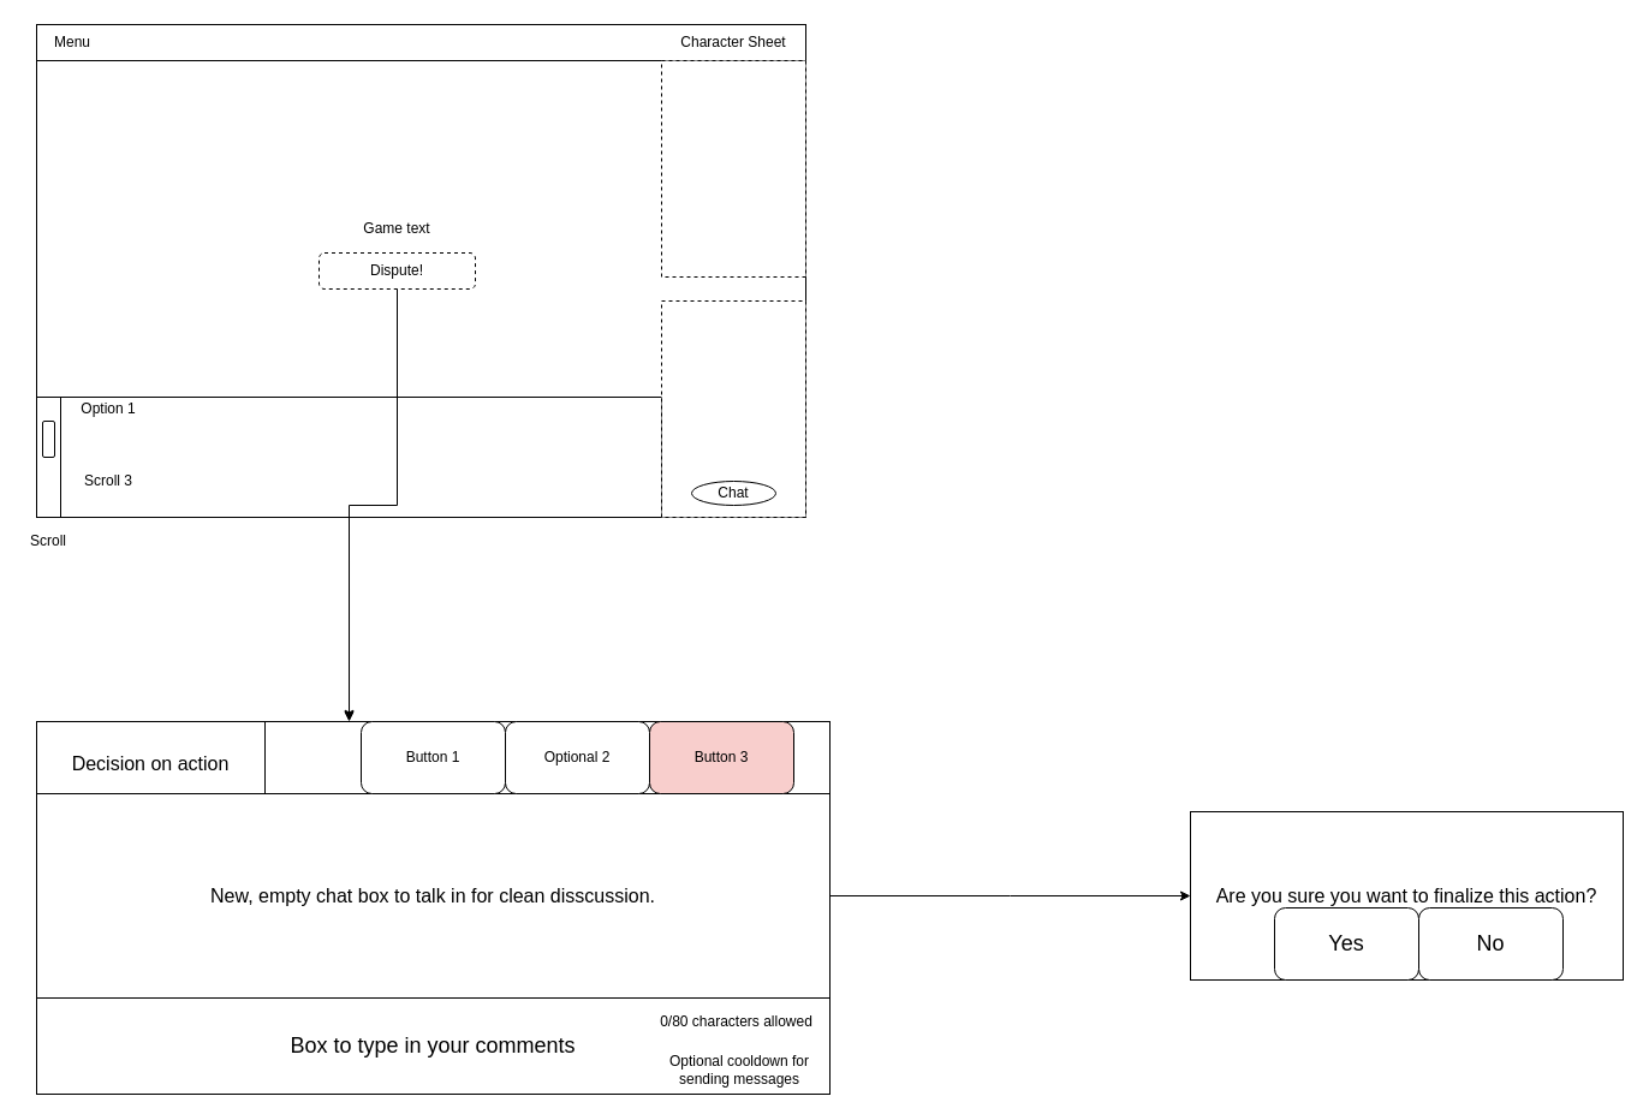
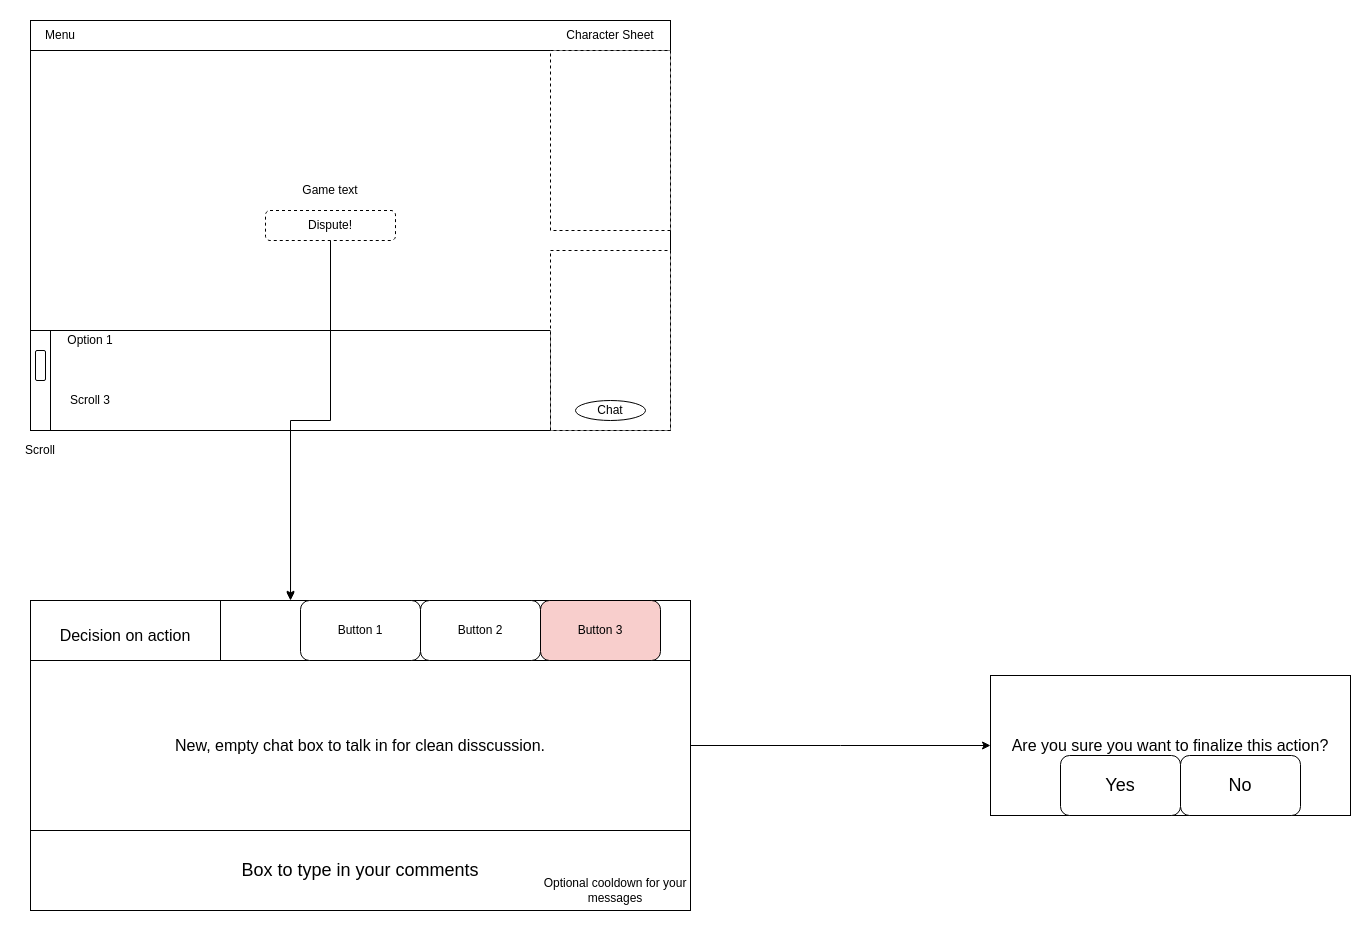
  <mxCell id="0" />
  <mxCell id="1" parent="0" />
  <mxCell id="2" value="" style="rounded=0;whiteSpace=wrap;html=1;" vertex="1" parent="1"><mxGeometry x="30" y="600" width="660" height="310" as="geometry" /></mxCell>
  <mxCell id="3" value="&lt;span style=&quot;font-size: 18px&quot;&gt;Box to type in your comments&lt;/span&gt;" style="rounded=0;whiteSpace=wrap;html=1;" vertex="1" parent="1"><mxGeometry x="30" y="830" width="660" height="80" as="geometry" /></mxCell>
  <mxCell id="4" value="" style="rounded=0;whiteSpace=wrap;html=1;" vertex="1" parent="1"><mxGeometry x="30" y="20" width="640" height="410" as="geometry" /></mxCell>
  <mxCell id="5" style="edgeStyle=orthogonalEdgeStyle;rounded=0;orthogonalLoop=1;jettySize=auto;html=1;" edge="1" parent="1" source="6"><mxGeometry relative="1" as="geometry"><mxPoint x="290" y="600" as="targetPoint" /></mxGeometry></mxCell>
  <mxCell id="6" value="" style="rounded=0;whiteSpace=wrap;html=1;" vertex="1" parent="1"><mxGeometry x="30" y="330" width="520" height="100" as="geometry" /></mxCell>
  <mxCell id="7" value="" style="rounded=0;whiteSpace=wrap;html=1;dashed=1;" vertex="1" parent="1"><mxGeometry x="550" y="250" width="120" height="180" as="geometry" /></mxCell>
  <mxCell id="8" value="" style="rounded=0;whiteSpace=wrap;html=1;" vertex="1" parent="1"><mxGeometry x="30" y="20" width="640" height="30" as="geometry" /></mxCell>
  <mxCell id="9" value="Game text" style="text;html=1;strokeColor=none;fillColor=none;align=center;verticalAlign=middle;whiteSpace=wrap;rounded=0;" vertex="1" parent="1"><mxGeometry x="300" y="180" width="60" height="20" as="geometry" /></mxCell>
  <mxCell id="10" value="Option 1&lt;span style=&quot;color: rgba(0 , 0 , 0 , 0) ; font-family: monospace ; font-size: 0px&quot;&gt;%3CmxGraphModel%3E%3Croot%3E%3CmxCell%20id%3D%220%22%2F%3E%3CmxCell%20id%3D%221%22%20parent%3D%220%22%2F%3E%3CmxCell%20id%3D%222%22%20value%3D%22Game%20text%22%20style%3D%22text%3Bhtml%3D1%3BstrokeColor%3Dnone%3BfillColor%3Dnone%3Balign%3Dcenter%3BverticalAlign%3Dmiddle%3BwhiteSpace%3Dwrap%3Brounded%3D0%3B%22%20vertex%3D%221%22%20parent%3D%221%22%3E%3CmxGeometry%20x%3D%22370%22%20y%3D%22200%22%20width%3D%2260%22%20height%3D%2220%22%20as%3D%22geometry%22%2F%3E%3C%2FmxCell%3E%3C%2Froot%3E%3C%2FmxGraphModel%3E&lt;/span&gt;" style="text;html=1;strokeColor=none;fillColor=none;align=center;verticalAlign=middle;whiteSpace=wrap;rounded=0;" vertex="1" parent="1"><mxGeometry x="60" y="330" width="60" height="20" as="geometry" /></mxCell>
  <mxCell id="11" value="Scroll 3" style="text;html=1;strokeColor=none;fillColor=none;align=center;verticalAlign=middle;whiteSpace=wrap;rounded=0;" vertex="1" parent="1"><mxGeometry x="60" y="390" width="60" height="20" as="geometry" /></mxCell>
  <mxCell id="12" value="Menu" style="text;html=1;strokeColor=none;fillColor=none;align=center;verticalAlign=middle;whiteSpace=wrap;rounded=0;" vertex="1" parent="1"><mxGeometry x="30" y="25" width="60" height="20" as="geometry" /></mxCell>
  <mxCell id="13" value="Character Sheet" style="text;html=1;strokeColor=none;fillColor=none;align=center;verticalAlign=middle;whiteSpace=wrap;rounded=0;" vertex="1" parent="1"><mxGeometry x="560" y="25" width="100" height="20" as="geometry" /></mxCell>
  <mxCell id="14" value="" style="rounded=0;whiteSpace=wrap;html=1;dashed=1;" vertex="1" parent="1"><mxGeometry x="550" y="50" width="120" height="180" as="geometry" /></mxCell>
  <mxCell id="15" value="Chat" style="ellipse;whiteSpace=wrap;html=1;" vertex="1" parent="1"><mxGeometry x="575" y="400" width="70" height="20" as="geometry" /></mxCell>
  <mxCell id="16" style="edgeStyle=orthogonalEdgeStyle;rounded=0;orthogonalLoop=1;jettySize=auto;html=1;entryX=0.394;entryY=-0.004;entryDx=0;entryDy=0;entryPerimeter=0;" edge="1" parent="1" source="17" target="2"><mxGeometry relative="1" as="geometry" /></mxCell>
  <mxCell id="17" value="Dispute!" style="rounded=1;whiteSpace=wrap;html=1;dashed=1;" vertex="1" parent="1"><mxGeometry x="265" y="210" width="130" height="30" as="geometry" /></mxCell>
  <mxCell id="18" value="" style="rounded=0;whiteSpace=wrap;html=1;" vertex="1" parent="1"><mxGeometry x="30" y="330" width="20" height="100" as="geometry" /></mxCell>
  <mxCell id="19" value="" style="rounded=1;whiteSpace=wrap;html=1;" vertex="1" parent="1"><mxGeometry x="35" y="350" width="10" height="30" as="geometry" /></mxCell>
  <mxCell id="20" value="Scroll" style="text;html=1;strokeColor=none;fillColor=none;align=center;verticalAlign=middle;whiteSpace=wrap;rounded=0;" vertex="1" parent="1"><mxGeometry x="20" y="440" width="40" height="20" as="geometry" /></mxCell>
  <mxCell id="21" value="&lt;font size=&quot;3&quot;&gt;Decision on action&lt;/font&gt;" style="rounded=0;whiteSpace=wrap;html=1;" vertex="1" parent="1"><mxGeometry x="30" y="600" width="190" height="70" as="geometry" /></mxCell>
  <mxCell id="22" style="edgeStyle=orthogonalEdgeStyle;rounded=0;orthogonalLoop=1;jettySize=auto;html=1;" edge="1" parent="1" source="23"><mxGeometry relative="1" as="geometry"><mxPoint x="990" y="745" as="targetPoint" /></mxGeometry></mxCell>
  <mxCell id="23" value="&lt;font size=&quot;3&quot;&gt;New, empty chat box to talk in for clean disscussion.&lt;/font&gt;" style="rounded=0;whiteSpace=wrap;html=1;" vertex="1" parent="1"><mxGeometry x="30" y="660" width="660" height="170" as="geometry" /></mxCell>
- <mxCell id="24" value="0/80 characters allowed" style="text;html=1;strokeColor=none;fillColor=none;align=center;verticalAlign=middle;whiteSpace=wrap;rounded=0;" vertex="1" parent="1"><mxGeometry x="535" y="830" width="155" height="40" as="geometry" /></mxCell>
- <mxCell id="25" value="Optional cooldown for sending messages" style="text;html=1;strokeColor=none;fillColor=none;align=center;verticalAlign=middle;whiteSpace=wrap;rounded=0;" vertex="1" parent="1"><mxGeometry x="540" y="870" width="150" height="40" as="geometry" /></mxCell>
+ <mxCell id="25" value="Optional cooldown for your messages" style="text;html=1;strokeColor=none;fillColor=none;align=center;verticalAlign=middle;whiteSpace=wrap;rounded=0;" vertex="1" parent="1"><mxGeometry x="540" y="870" width="150" height="40" as="geometry" /></mxCell>
  <mxCell id="26" value="Button 1" style="rounded=1;whiteSpace=wrap;html=1;" vertex="1" parent="1"><mxGeometry x="300" y="600" width="120" height="60" as="geometry" /></mxCell>
- <mxCell id="27" value="Optional 2" style="rounded=1;whiteSpace=wrap;html=1;" vertex="1" parent="1"><mxGeometry x="420" y="600" width="120" height="60" as="geometry" /></mxCell>
+ <mxCell id="27" value="Button 2" style="rounded=1;whiteSpace=wrap;html=1;" vertex="1" parent="1"><mxGeometry x="420" y="600" width="120" height="60" as="geometry" /></mxCell>
  <mxCell id="28" value="Button 3" style="rounded=1;whiteSpace=wrap;html=1;fillColor=#f8cecc;" vertex="1" parent="1"><mxGeometry x="540" y="600" width="120" height="60" as="geometry" /></mxCell>
  <mxCell id="29" value="&lt;font size=&quot;3&quot;&gt;Are you sure you want to finalize this action?&lt;/font&gt;" style="rounded=0;whiteSpace=wrap;html=1;" vertex="1" parent="1"><mxGeometry x="990" y="675" width="360" height="140" as="geometry" /></mxCell>
  <mxCell id="30" value="&lt;font style=&quot;font-size: 18px&quot;&gt;Yes&lt;/font&gt;" style="rounded=1;whiteSpace=wrap;html=1;" vertex="1" parent="1"><mxGeometry x="1060" y="755" width="120" height="60" as="geometry" /></mxCell>
  <mxCell id="31" value="&lt;font style=&quot;font-size: 18px&quot;&gt;No&lt;/font&gt;" style="rounded=1;whiteSpace=wrap;html=1;" vertex="1" parent="1"><mxGeometry x="1180" y="755" width="120" height="60" as="geometry" /></mxCell>
